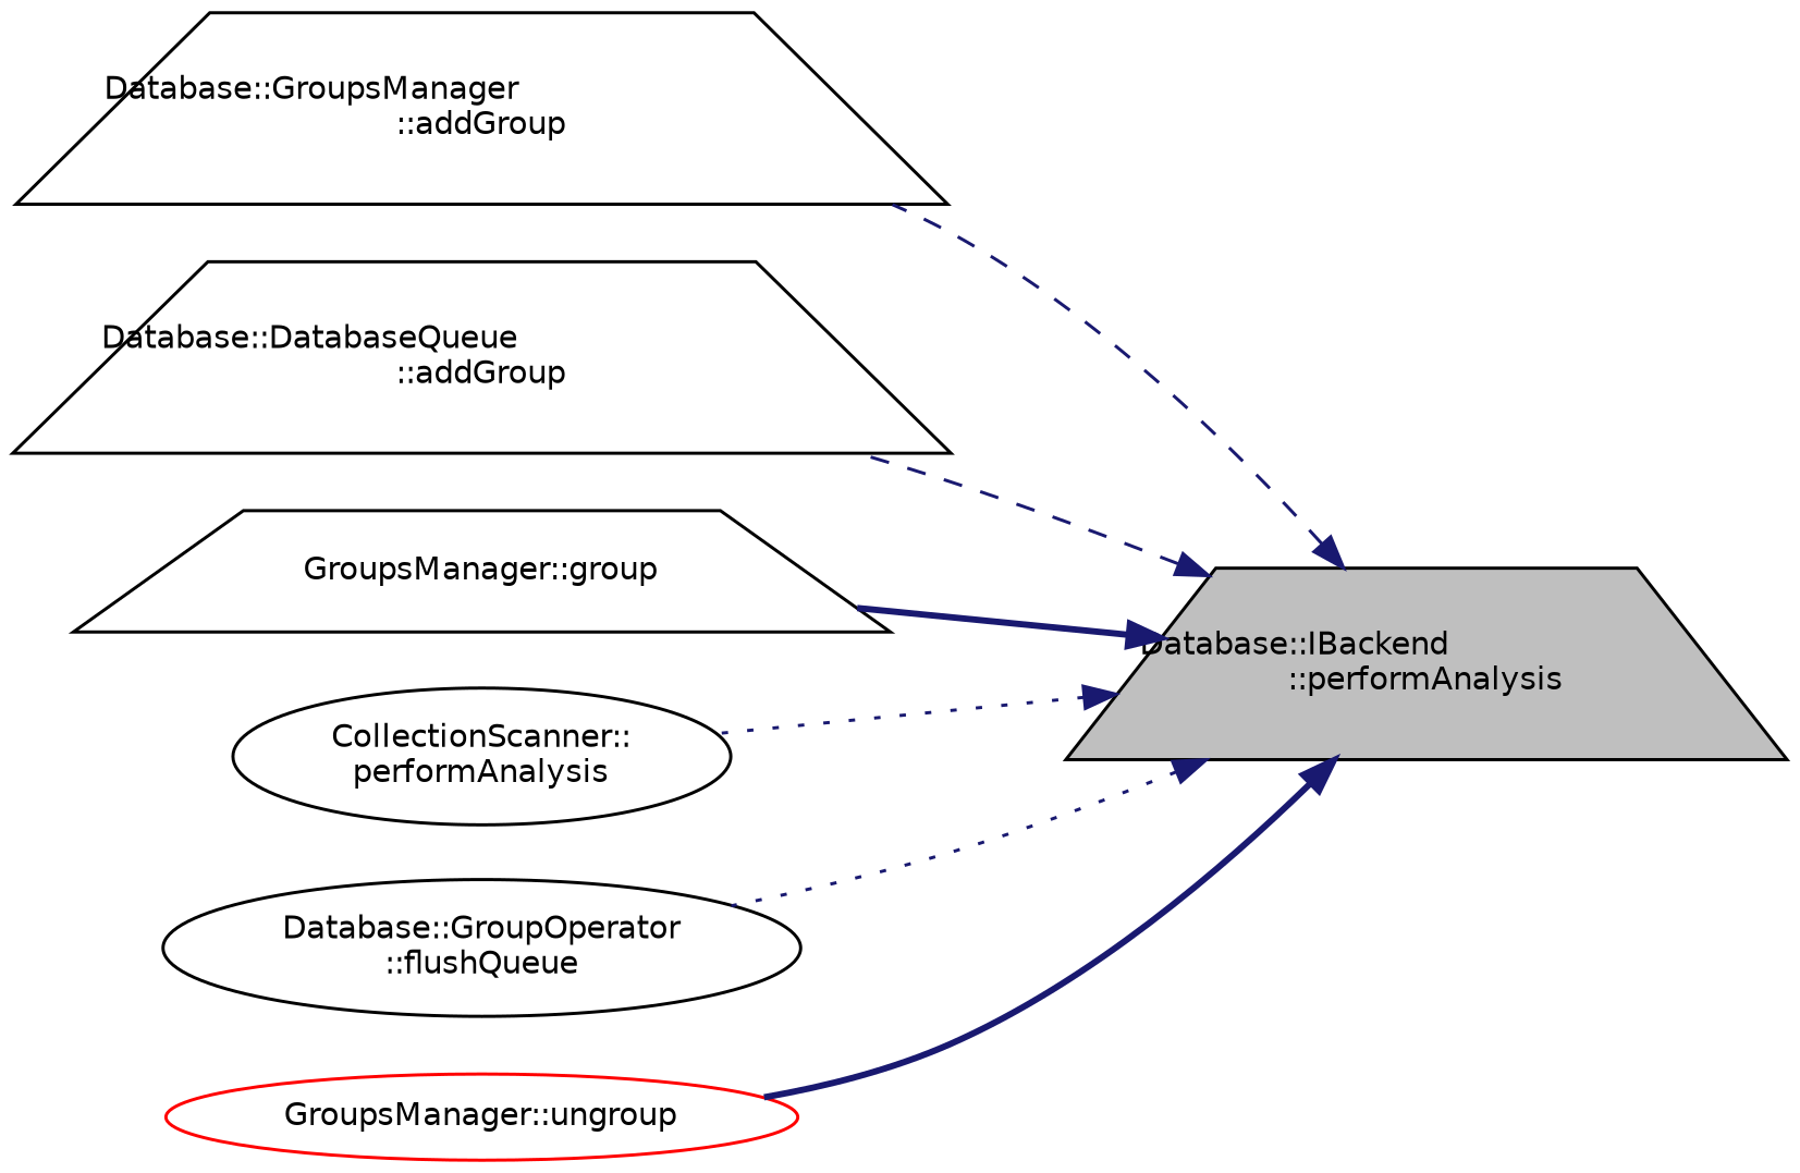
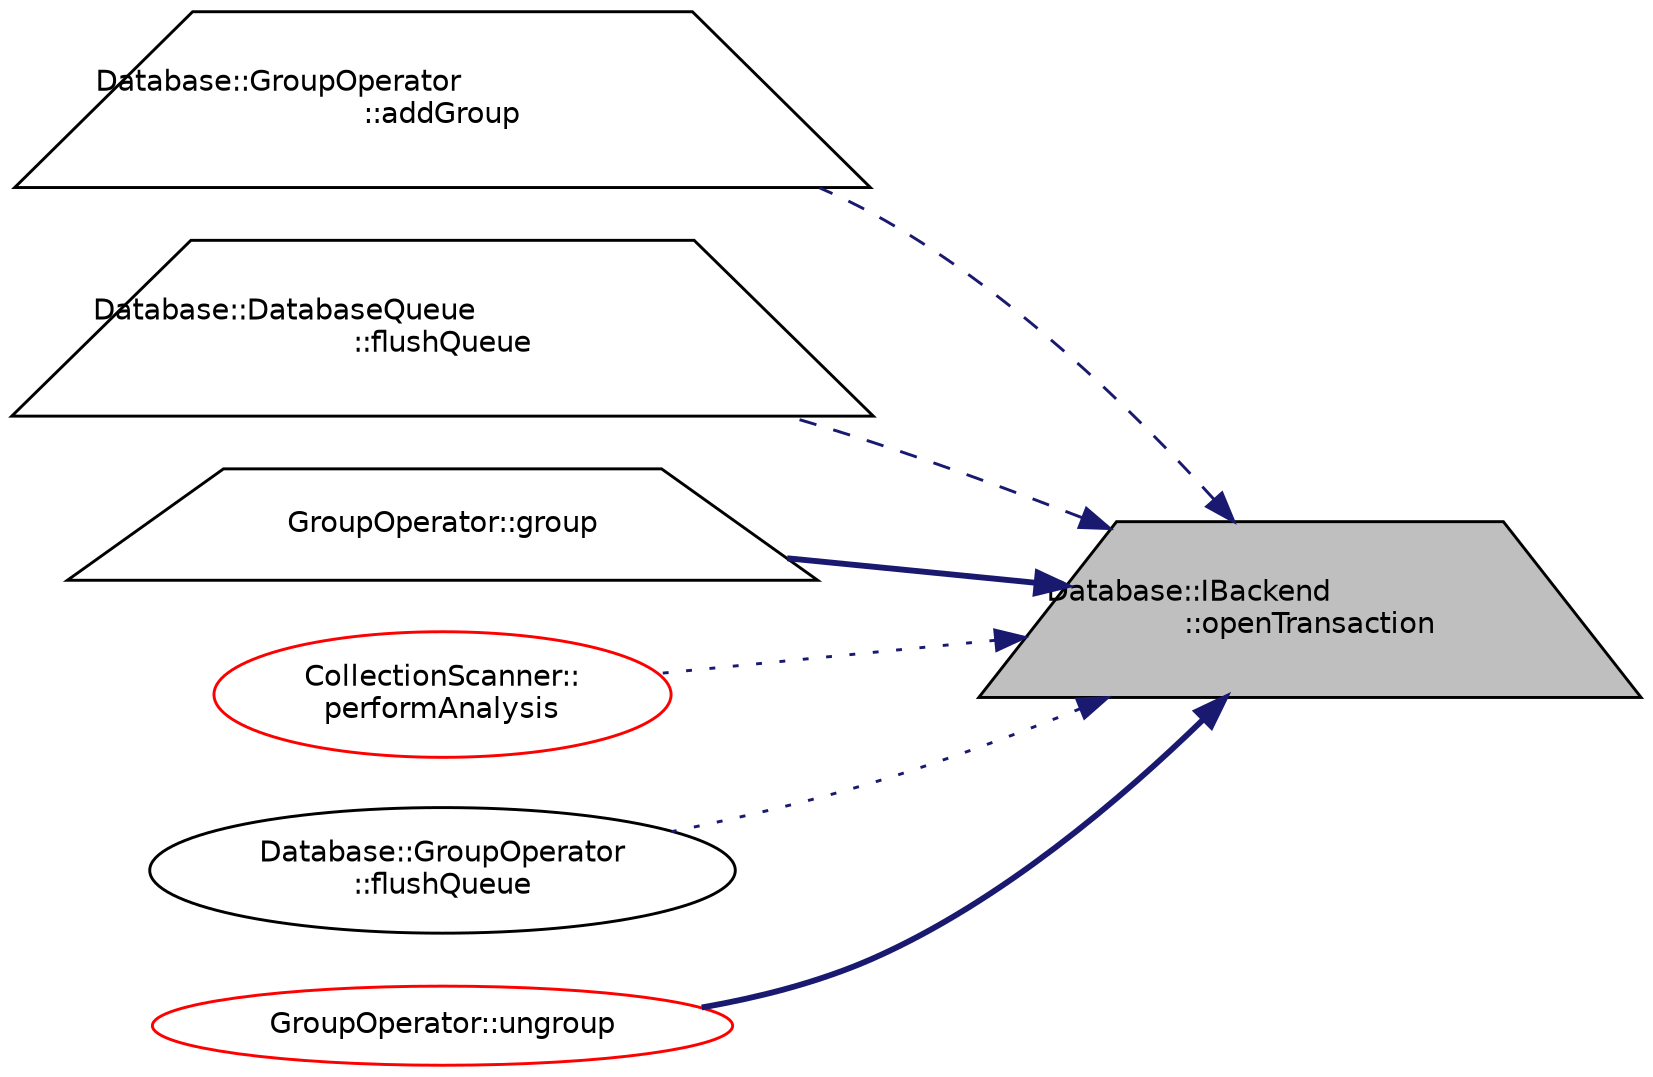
  digraph {
    rankdir=RL
    node [color=black fillcolor=white fontname=Helvetica fontsize=10 shape=trapezium style=filled]
    edge [color=midnightblue dir=back fontname=Helvetica fontsize=10 labelfontname=Helvetica labelfontsize=10 style=dashed]
-   n1 [fillcolor=grey75 fontcolor=black height=0.2 label="Database::IBackend\l::performAnalysis" width=0.4]
-   n2 [height=0.2 label="Database::GroupsManager\l::addGroup" width=0.4]
-   n3 [height=0.2 label="Database::DatabaseQueue\l::addGroup" width=0.4]
-   n4 [height=0.2 label="GroupsManager::group" width=0.4]
-   n5 [height=0.2 label="CollectionScanner::\lperformAnalysis" shape=ellipse width=0.4]
+   n1 [fillcolor=grey75 fontcolor=black height=0.2 label="Database::IBackend\l::openTransaction" width=0.4]
+   n2 [height=0.2 label="Database::GroupOperator\l::addGroup" width=0.4]
+   n3 [height=0.2 label="Database::DatabaseQueue\l::flushQueue" width=0.4]
+   n4 [height=0.2 label="GroupOperator::group" width=0.4]
+   n5 [color=red height=0.2 label="CollectionScanner::\lperformAnalysis" shape=ellipse width=0.4]
    n6 [height=0.2 label="Database::GroupOperator\l::flushQueue" shape=ellipse width=0.4]
-   n7 [color=red height=0.2 label="GroupsManager::ungroup" shape=ellipse width=0.4]
+   n7 [color=red height=0.2 label="GroupOperator::ungroup" shape=ellipse width=0.4]
    n1 -> n2
    n1 -> n3
    n1 -> n4 [style=bold]
    n1 -> n5 [style=dotted]
    n1 -> n6 [style=dotted]
    n1 -> n7 [style=bold]
  }
